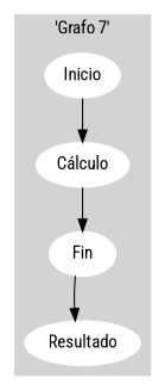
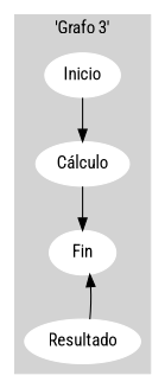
  digraph {
    fontname="Roboto Condensed"
    node [color=white fontname="Roboto Condensed" style=filled]
    edge [fontname="Roboto Condensed"]
    Inicio
    "Cálculo"
    Resultado
    Fin
    subgraph cluster_1 {
      color=lightgrey
-     label="'Grafo 7'"
+     label="'Grafo 3'"
      style=filled
      Inicio
      "Cálculo"
      Resultado
      Fin
    }
    Inicio -> "Cálculo"
    "Cálculo" -> Fin
-   Fin -> Resultado
+   Resultado -> Fin
  }
